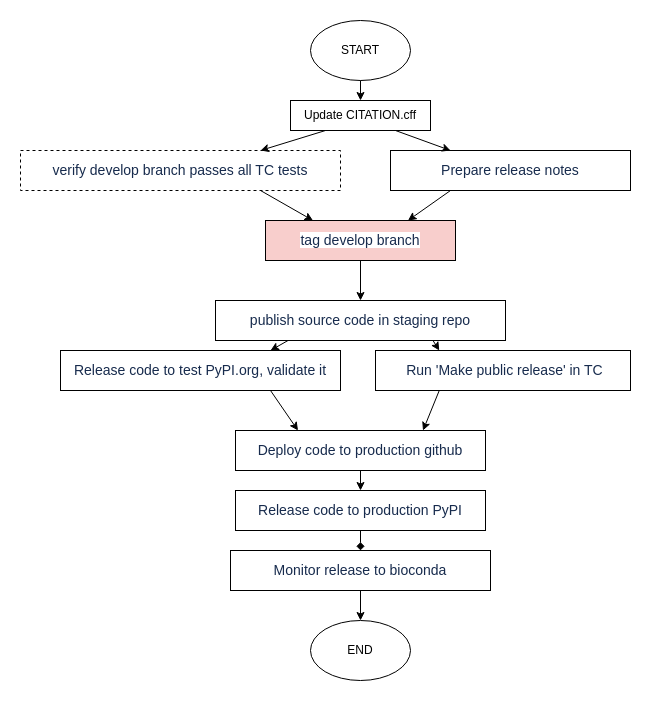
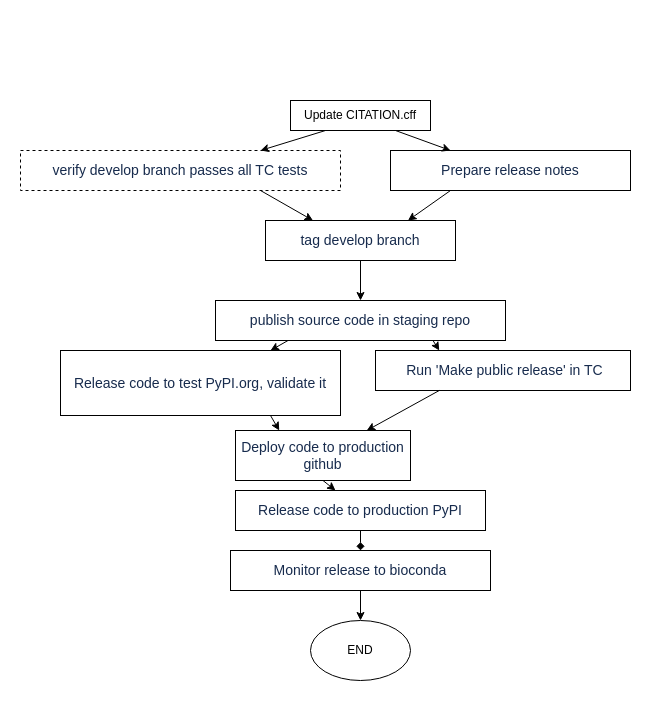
  <mxCell id="0" />
  <mxCell id="1" parent="0" />
- <mxCell id="2" value="START" style="ellipse;whiteSpace=wrap;html=1;" vertex="1" parent="1"><mxGeometry x="310" y="20" width="100" height="60" as="geometry" /></mxCell>
  <mxCell id="3" value="END" style="ellipse;whiteSpace=wrap;html=1;" vertex="1" parent="1"><mxGeometry x="310" y="620" width="100" height="60" as="geometry" /></mxCell>
  <mxCell id="4" value="Update CITATION.cff" style="rounded=0;whiteSpace=wrap;html=1;" vertex="1" parent="1"><mxGeometry x="290" y="100" width="140" height="30" as="geometry" /></mxCell>
  <mxCell id="5" value="&lt;span style=&quot;color: rgb(23 , 43 , 77) ; font-family: , &amp;#34;system-ui&amp;#34; , &amp;#34;segoe ui&amp;#34; , &amp;#34;roboto&amp;#34; , &amp;#34;oxygen&amp;#34; , &amp;#34;ubuntu&amp;#34; , &amp;#34;fira sans&amp;#34; , &amp;#34;droid sans&amp;#34; , &amp;#34;helvetica neue&amp;#34; , sans-serif ; font-size: 14px ; background-color: rgb(255 , 255 , 255)&quot;&gt;verify develop branch passes all TC tests&lt;/span&gt;" style="rounded=0;whiteSpace=wrap;html=1;dashed=1;" vertex="1" parent="1"><mxGeometry x="20" y="150" width="320" height="40" as="geometry" /></mxCell>
  <mxCell id="6" value="&lt;span style=&quot;color: rgb(23 , 43 , 77) ; font-family: , &amp;#34;system-ui&amp;#34; , &amp;#34;segoe ui&amp;#34; , &amp;#34;roboto&amp;#34; , &amp;#34;oxygen&amp;#34; , &amp;#34;ubuntu&amp;#34; , &amp;#34;fira sans&amp;#34; , &amp;#34;droid sans&amp;#34; , &amp;#34;helvetica neue&amp;#34; , sans-serif ; font-size: 14px ; background-color: rgb(255 , 255 , 255)&quot;&gt;Prepare release notes&lt;/span&gt;" style="rounded=0;whiteSpace=wrap;html=1;" vertex="1" parent="1"><mxGeometry x="390" y="150" width="240" height="40" as="geometry" /></mxCell>
- <mxCell id="7" value="&lt;span style=&quot;color: rgb(23 , 43 , 77) ; font-family: , &amp;#34;system-ui&amp;#34; , &amp;#34;segoe ui&amp;#34; , &amp;#34;roboto&amp;#34; , &amp;#34;oxygen&amp;#34; , &amp;#34;ubuntu&amp;#34; , &amp;#34;fira sans&amp;#34; , &amp;#34;droid sans&amp;#34; , &amp;#34;helvetica neue&amp;#34; , sans-serif ; font-size: 14px ; background-color: rgb(255 , 255 , 255)&quot;&gt;tag develop branch&lt;/span&gt;" style="rounded=0;whiteSpace=wrap;html=1;fillColor=#f8cecc;" vertex="1" parent="1"><mxGeometry x="265" y="220" width="190" height="40" as="geometry" /></mxCell>
- <mxCell id="8" value="&lt;span style=&quot;color: rgb(23 , 43 , 77) ; font-family: , &amp;#34;system-ui&amp;#34; , &amp;#34;segoe ui&amp;#34; , &amp;#34;roboto&amp;#34; , &amp;#34;oxygen&amp;#34; , &amp;#34;ubuntu&amp;#34; , &amp;#34;fira sans&amp;#34; , &amp;#34;droid sans&amp;#34; , &amp;#34;helvetica neue&amp;#34; , sans-serif ; font-size: 14px ; background-color: rgb(255 , 255 , 255)&quot;&gt;Release code to test PyPI.org, validate it&lt;/span&gt;" style="rounded=0;whiteSpace=wrap;html=1;" vertex="1" parent="1"><mxGeometry x="60" y="350" width="280" height="40" as="geometry" /></mxCell>
+ <mxCell id="7" value="&lt;span style=&quot;color: rgb(23 , 43 , 77) ; font-family: , &amp;#34;system-ui&amp;#34; , &amp;#34;segoe ui&amp;#34; , &amp;#34;roboto&amp;#34; , &amp;#34;oxygen&amp;#34; , &amp;#34;ubuntu&amp;#34; , &amp;#34;fira sans&amp;#34; , &amp;#34;droid sans&amp;#34; , &amp;#34;helvetica neue&amp;#34; , sans-serif ; font-size: 14px ; background-color: rgb(255 , 255 , 255)&quot;&gt;tag develop branch&lt;/span&gt;" style="rounded=0;whiteSpace=wrap;html=1;" vertex="1" parent="1"><mxGeometry x="265" y="220" width="190" height="40" as="geometry" /></mxCell>
+ <mxCell id="8" value="&lt;span style=&quot;color: rgb(23 , 43 , 77) ; font-family: , &amp;#34;system-ui&amp;#34; , &amp;#34;segoe ui&amp;#34; , &amp;#34;roboto&amp;#34; , &amp;#34;oxygen&amp;#34; , &amp;#34;ubuntu&amp;#34; , &amp;#34;fira sans&amp;#34; , &amp;#34;droid sans&amp;#34; , &amp;#34;helvetica neue&amp;#34; , sans-serif ; font-size: 14px ; background-color: rgb(255 , 255 , 255)&quot;&gt;Release code to test PyPI.org, validate it&lt;/span&gt;" style="rounded=0;whiteSpace=wrap;html=1;" vertex="1" parent="1"><mxGeometry x="60" y="350" width="280" height="65" as="geometry" /></mxCell>
  <mxCell id="9" value="&lt;meta charset=&quot;utf-8&quot;&gt;&lt;span style=&quot;color: rgb(23, 43, 77); font-size: 14px; font-style: normal; font-weight: 400; letter-spacing: normal; text-indent: 0px; text-transform: none; word-spacing: 0px; background-color: rgb(255, 255, 255); display: inline; float: none;&quot;&gt;publish source code in staging repo&lt;/span&gt;" style="rounded=0;whiteSpace=wrap;html=1;" vertex="1" parent="1"><mxGeometry x="215" y="300" width="290" height="40" as="geometry" /></mxCell>
  <mxCell id="10" value="&lt;span style=&quot;color: rgb(23 , 43 , 77) ; font-family: , &amp;#34;system-ui&amp;#34; , &amp;#34;segoe ui&amp;#34; , &amp;#34;roboto&amp;#34; , &amp;#34;oxygen&amp;#34; , &amp;#34;ubuntu&amp;#34; , &amp;#34;fira sans&amp;#34; , &amp;#34;droid sans&amp;#34; , &amp;#34;helvetica neue&amp;#34; , sans-serif ; font-size: 14px ; background-color: rgb(255 , 255 , 255)&quot;&gt;&amp;nbsp;Run 'Make public release' in TC&lt;/span&gt;" style="rounded=0;whiteSpace=wrap;html=1;" vertex="1" parent="1"><mxGeometry x="375" y="350" width="255" height="40" as="geometry" /></mxCell>
- <mxCell id="11" value="&lt;span style=&quot;color: rgb(23 , 43 , 77) ; font-size: 14px ; font-style: normal ; font-weight: 400 ; letter-spacing: normal ; text-indent: 0px ; text-transform: none ; word-spacing: 0px ; background-color: rgb(255 , 255 , 255) ; display: inline ; float: none&quot;&gt;Deploy code to production github&lt;/span&gt;" style="rounded=0;whiteSpace=wrap;html=1;" vertex="1" parent="1"><mxGeometry x="235" y="430" width="250" height="40" as="geometry" /></mxCell>
+ <mxCell id="11" value="&lt;span style=&quot;color: rgb(23 , 43 , 77) ; font-size: 14px ; font-style: normal ; font-weight: 400 ; letter-spacing: normal ; text-indent: 0px ; text-transform: none ; word-spacing: 0px ; background-color: rgb(255 , 255 , 255) ; display: inline ; float: none&quot;&gt;Deploy code to production github&lt;/span&gt;" style="rounded=0;whiteSpace=wrap;html=1;" vertex="1" parent="1"><mxGeometry x="235" y="430" width="175" height="50" as="geometry" /></mxCell>
  <mxCell id="12" value="&lt;span style=&quot;color: rgb(23 , 43 , 77) ; font-family: , &amp;#34;system-ui&amp;#34; , &amp;#34;segoe ui&amp;#34; , &amp;#34;roboto&amp;#34; , &amp;#34;oxygen&amp;#34; , &amp;#34;ubuntu&amp;#34; , &amp;#34;fira sans&amp;#34; , &amp;#34;droid sans&amp;#34; , &amp;#34;helvetica neue&amp;#34; , sans-serif ; font-size: 14px ; background-color: rgb(255 , 255 , 255)&quot;&gt;Release code to production PyPI&lt;br&gt;&lt;/span&gt;" style="rounded=0;whiteSpace=wrap;html=1;" vertex="1" parent="1"><mxGeometry x="235" y="490" width="250" height="40" as="geometry" /></mxCell>
  <mxCell id="13" value="&lt;span style=&quot;color: rgb(23 , 43 , 77) ; font-family: , &amp;#34;system-ui&amp;#34; , &amp;#34;segoe ui&amp;#34; , &amp;#34;roboto&amp;#34; , &amp;#34;oxygen&amp;#34; , &amp;#34;ubuntu&amp;#34; , &amp;#34;fira sans&amp;#34; , &amp;#34;droid sans&amp;#34; , &amp;#34;helvetica neue&amp;#34; , sans-serif ; font-size: 14px ; background-color: rgb(255 , 255 , 255)&quot;&gt;Monitor release to bioconda&lt;/span&gt;" style="rounded=0;whiteSpace=wrap;html=1;" vertex="1" parent="1"><mxGeometry x="230" y="550" width="260" height="40" as="geometry" /></mxCell>
- <mxCell id="14" value="" style="endArrow=classic;html=1;rounded=0;exitX=0.5;exitY=1;exitDx=0;exitDy=0;entryX=0.5;entryY=0;entryDx=0;entryDy=0;" edge="1" parent="1" source="2" target="4"><mxGeometry width="50" height="50" relative="1" as="geometry"><mxPoint x="290" y="460" as="sourcePoint" /><mxPoint x="340" y="410" as="targetPoint" /></mxGeometry></mxCell>
  <mxCell id="15" value="" style="endArrow=classic;html=1;rounded=0;exitX=0.25;exitY=1;exitDx=0;exitDy=0;entryX=0.75;entryY=0;entryDx=0;entryDy=0;" edge="1" parent="1" source="4" target="5"><mxGeometry width="50" height="50" relative="1" as="geometry"><mxPoint x="290" y="460" as="sourcePoint" /><mxPoint x="340" y="410" as="targetPoint" /></mxGeometry></mxCell>
  <mxCell id="16" value="" style="endArrow=classic;html=1;rounded=0;exitX=0.75;exitY=1;exitDx=0;exitDy=0;entryX=0.25;entryY=0;entryDx=0;entryDy=0;" edge="1" parent="1" source="4" target="6"><mxGeometry width="50" height="50" relative="1" as="geometry"><mxPoint x="370" y="140" as="sourcePoint" /><mxPoint x="380" y="150" as="targetPoint" /></mxGeometry></mxCell>
  <mxCell id="17" value="" style="endArrow=classic;html=1;rounded=0;exitX=0.75;exitY=1;exitDx=0;exitDy=0;entryX=0.25;entryY=0;entryDx=0;entryDy=0;" edge="1" parent="1" source="5" target="7"><mxGeometry width="50" height="50" relative="1" as="geometry"><mxPoint x="370" y="140" as="sourcePoint" /><mxPoint x="513.04" y="159" as="targetPoint" /></mxGeometry></mxCell>
  <mxCell id="18" value="" style="endArrow=classic;html=1;rounded=0;exitX=0.25;exitY=1;exitDx=0;exitDy=0;entryX=0.75;entryY=0;entryDx=0;entryDy=0;" edge="1" parent="1" source="6" target="7"><mxGeometry width="50" height="50" relative="1" as="geometry"><mxPoint x="370" y="140" as="sourcePoint" /><mxPoint x="204.08" y="156" as="targetPoint" /></mxGeometry></mxCell>
  <mxCell id="19" value="" style="endArrow=classic;html=1;rounded=0;entryX=0.5;entryY=0;entryDx=0;entryDy=0;exitX=0.5;exitY=1;exitDx=0;exitDy=0;" edge="1" parent="1" source="7" target="9"><mxGeometry width="50" height="50" relative="1" as="geometry"><mxPoint x="520" y="100" as="sourcePoint" /><mxPoint x="380" y="120" as="targetPoint" /></mxGeometry></mxCell>
  <mxCell id="20" value="" style="endArrow=classic;html=1;rounded=0;exitX=0.25;exitY=1;exitDx=0;exitDy=0;entryX=0.75;entryY=0;entryDx=0;entryDy=0;" edge="1" parent="1" source="9" target="8"><mxGeometry width="50" height="50" relative="1" as="geometry"><mxPoint x="290" y="350" as="sourcePoint" /><mxPoint x="340" y="300" as="targetPoint" /></mxGeometry></mxCell>
  <mxCell id="21" value="" style="endArrow=classic;html=1;rounded=0;exitX=0.75;exitY=1;exitDx=0;exitDy=0;entryX=0.25;entryY=0;entryDx=0;entryDy=0;" edge="1" parent="1" source="9" target="10"><mxGeometry width="50" height="50" relative="1" as="geometry"><mxPoint x="297.5" y="330" as="sourcePoint" /><mxPoint x="280" y="360" as="targetPoint" /></mxGeometry></mxCell>
  <mxCell id="22" value="" style="endArrow=classic;html=1;rounded=0;exitX=0.25;exitY=1;exitDx=0;exitDy=0;entryX=0.75;entryY=0;entryDx=0;entryDy=0;" edge="1" parent="1" source="10" target="11"><mxGeometry width="50" height="50" relative="1" as="geometry"><mxPoint x="441.5" y="400" as="sourcePoint" /><mxPoint x="399" y="430" as="targetPoint" /></mxGeometry></mxCell>
  <mxCell id="23" value="" style="endArrow=classic;html=1;rounded=0;exitX=0.75;exitY=1;exitDx=0;exitDy=0;entryX=0.25;entryY=0;entryDx=0;entryDy=0;" edge="1" parent="1" source="8" target="11"><mxGeometry width="50" height="50" relative="1" as="geometry"><mxPoint x="270" y="200" as="sourcePoint" /><mxPoint x="322.5" y="230" as="targetPoint" /></mxGeometry></mxCell>
  <mxCell id="24" value="" style="endArrow=classic;html=1;rounded=0;exitX=0.5;exitY=1;exitDx=0;exitDy=0;" edge="1" parent="1" source="11" target="12"><mxGeometry width="50" height="50" relative="1" as="geometry"><mxPoint x="290" y="350" as="sourcePoint" /><mxPoint x="340" y="300" as="targetPoint" /></mxGeometry></mxCell>
  <mxCell id="25" value="" style="endArrow=diamond;html=1;rounded=0;exitX=0.5;exitY=1;exitDx=0;exitDy=0;entryX=0.5;entryY=0;entryDx=0;entryDy=0;" edge="1" parent="1" source="12" target="13"><mxGeometry width="50" height="50" relative="1" as="geometry"><mxPoint x="370" y="480" as="sourcePoint" /><mxPoint x="370" y="500" as="targetPoint" /></mxGeometry></mxCell>
  <mxCell id="26" value="" style="endArrow=classic;html=1;rounded=0;exitX=0.5;exitY=1;exitDx=0;exitDy=0;" edge="1" parent="1" source="13" target="3"><mxGeometry width="50" height="50" relative="1" as="geometry"><mxPoint x="290" y="460" as="sourcePoint" /><mxPoint x="340" y="410" as="targetPoint" /></mxGeometry></mxCell>
